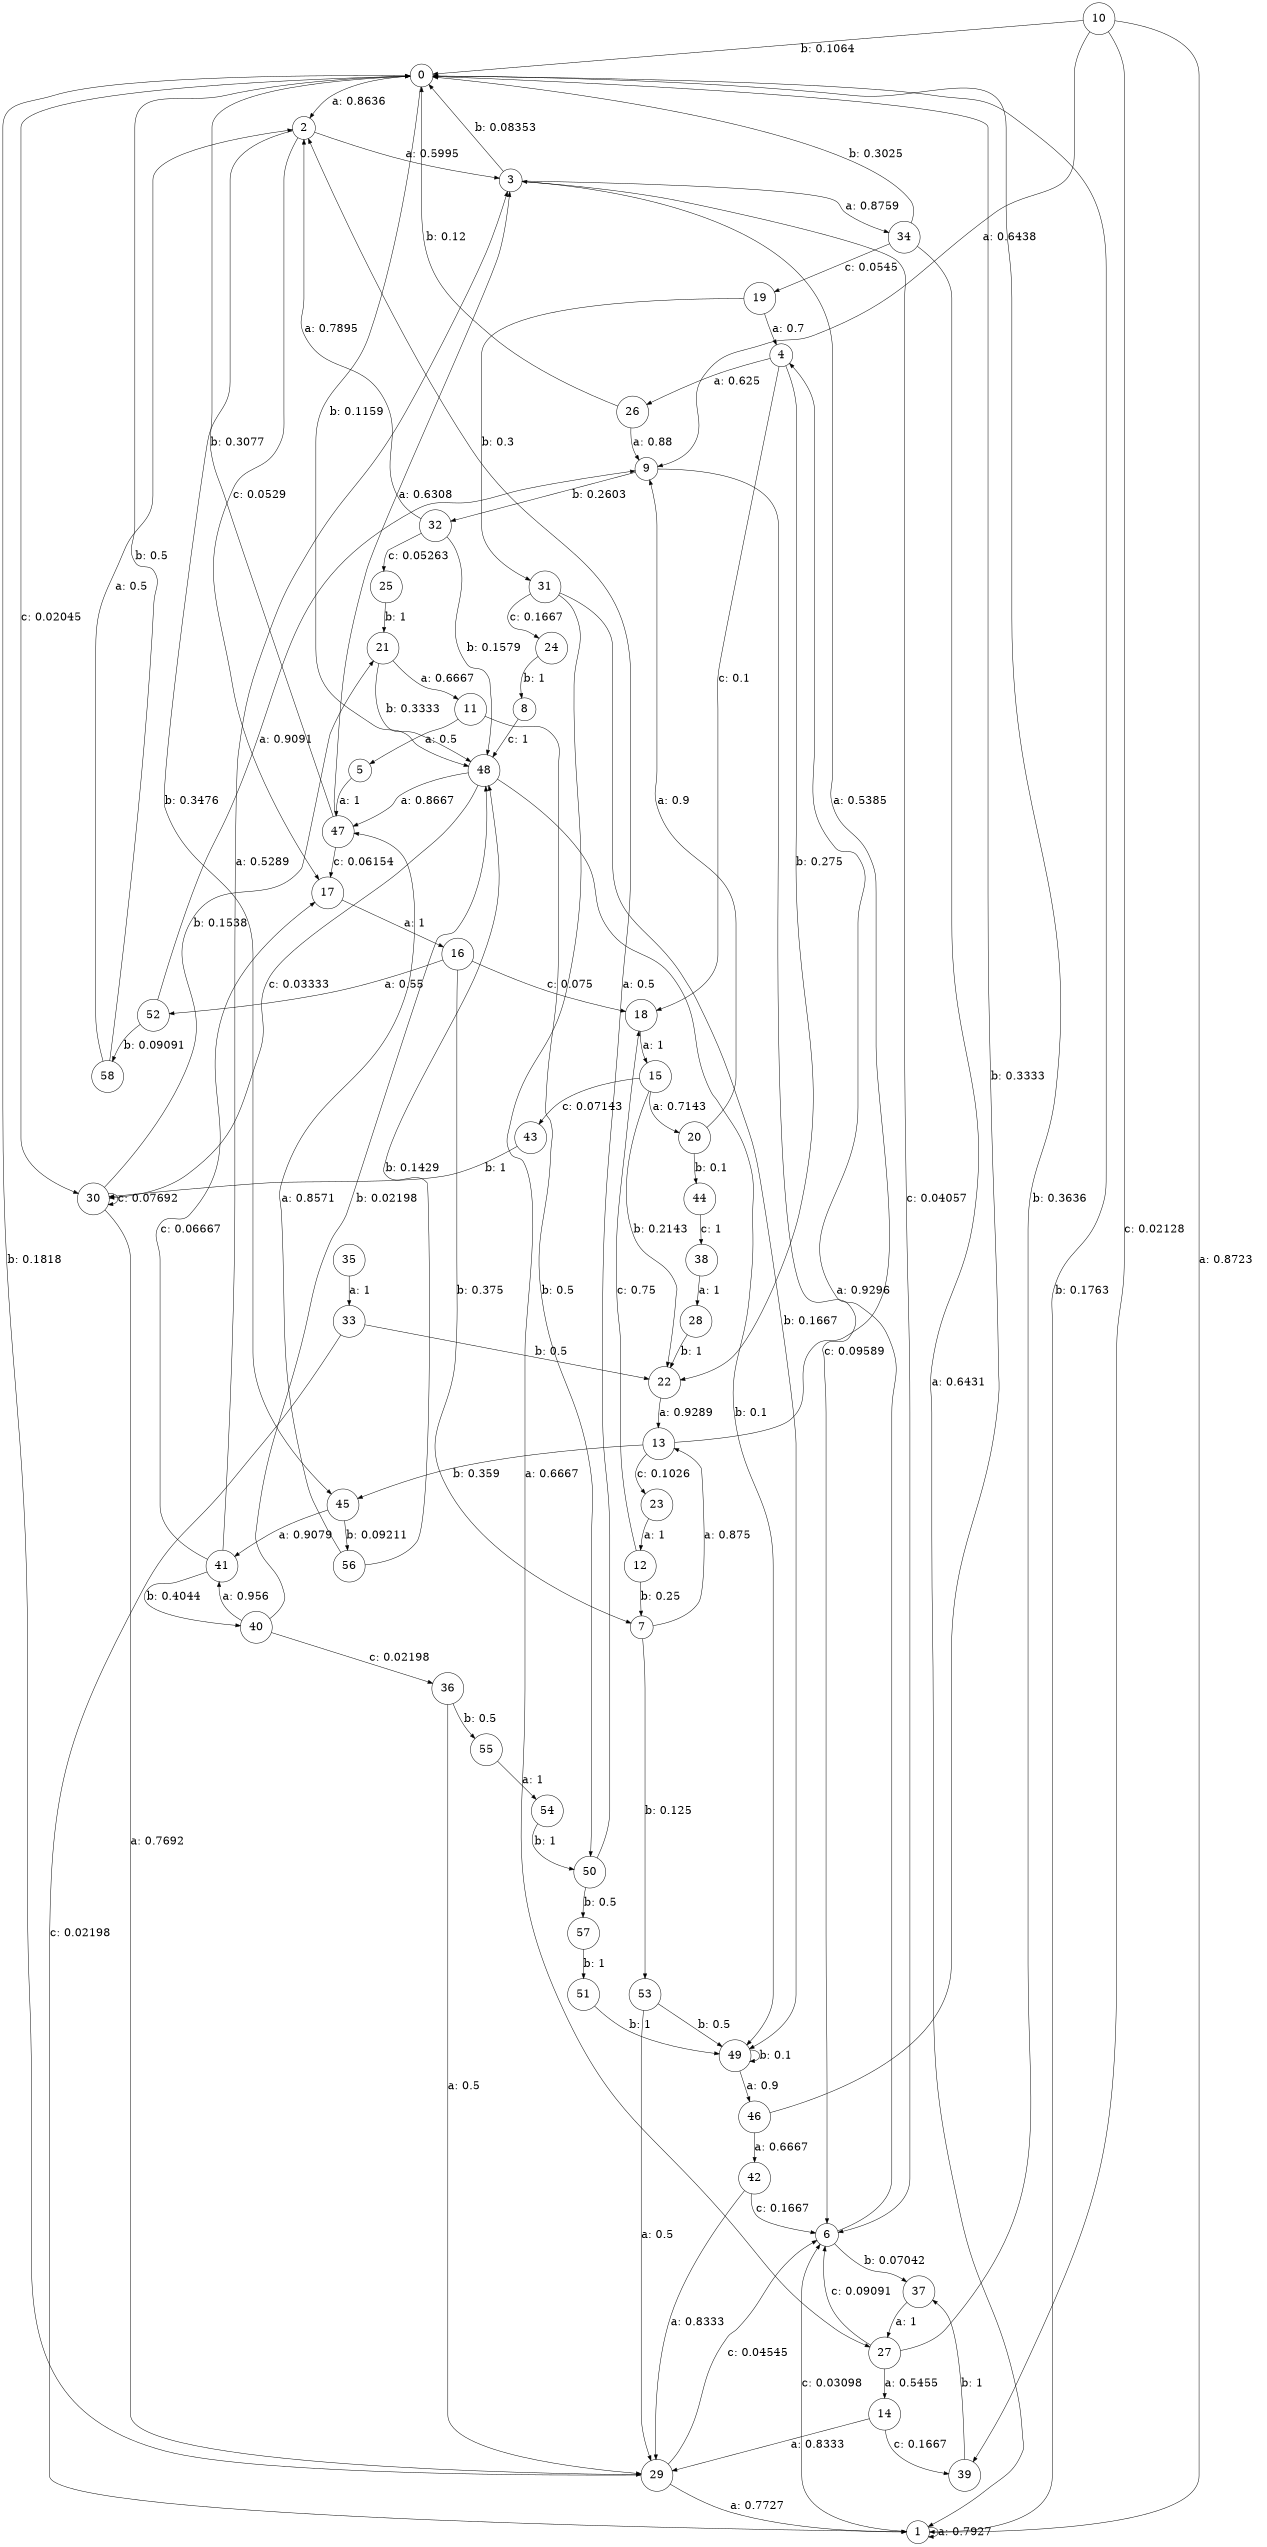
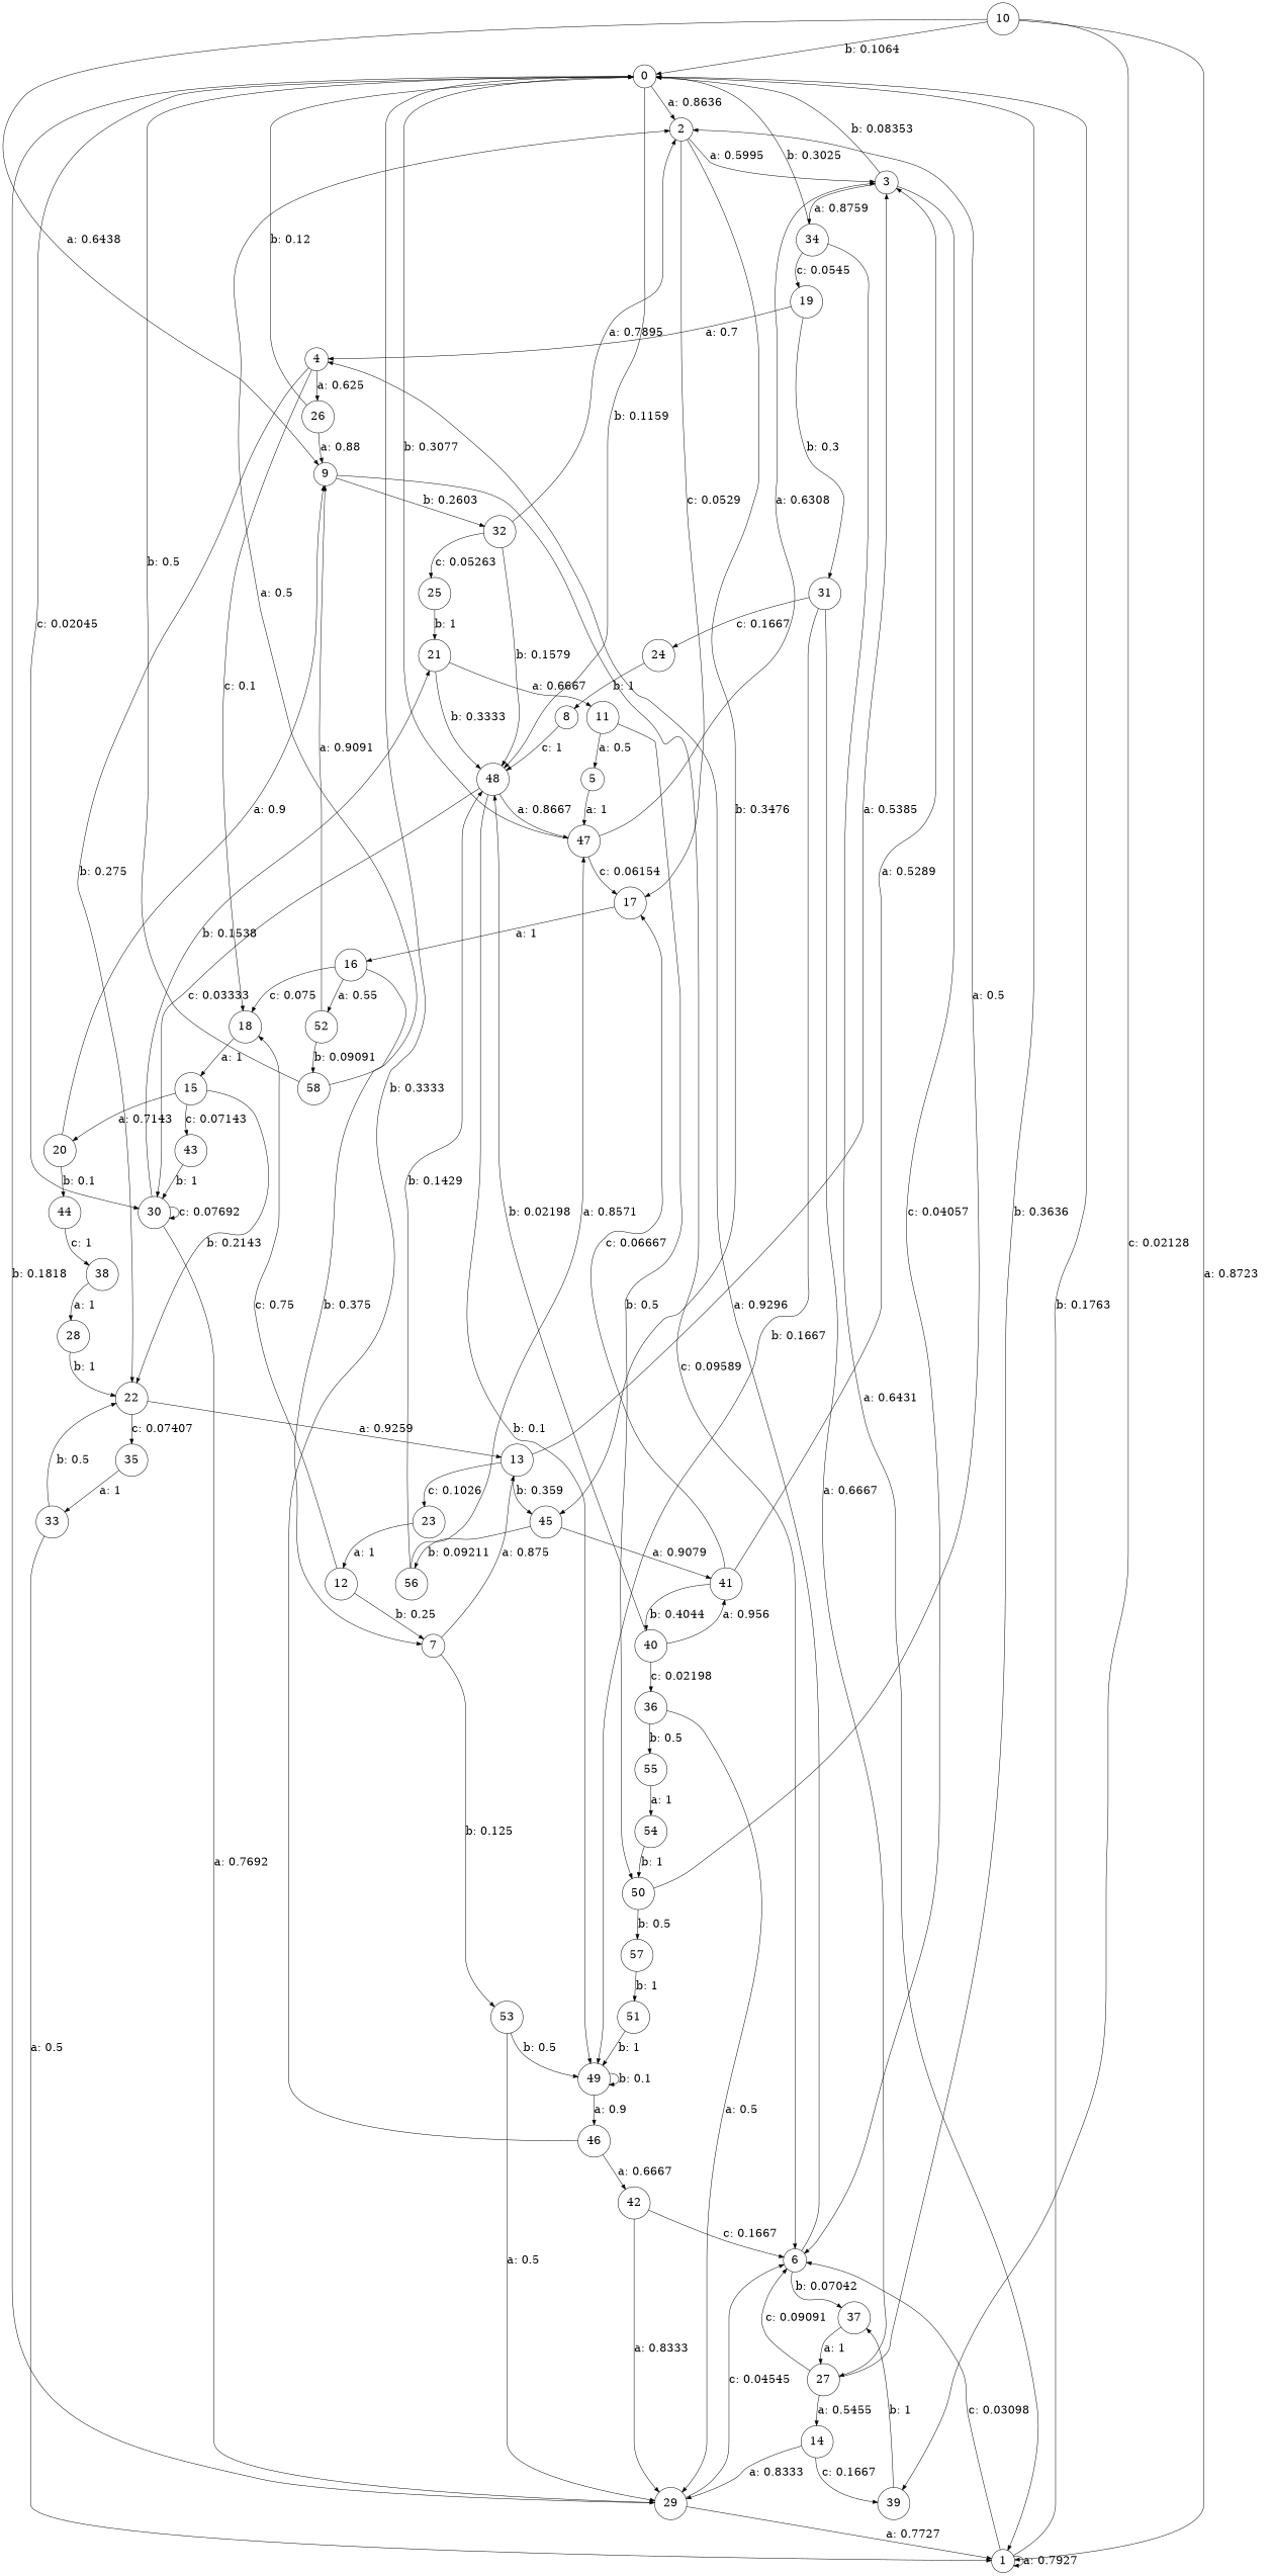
  digraph {
    node [fontsize=24 shape=circle]
    edge [fontsize=24]
    0
    2
    48
    30
    3
    45
    17
    47
    49
    29
    21
    6
    34
    41
    56
    16
    46
    1
    11
    4
    37
    26
    22
    18
    27
    19
    40
    7
    52
    31
    9
    13
    35
    15
    32
    23
    33
    20
    43
    5
    14
    53
    12
    8
    10
    39
    25
    50
    57
    51
    44
    38
    58
    24
    28
    42
    36
    55
    54
    0 -> 2 [label="a: 0.8636   "]
    0 -> 48 [label="b: 0.1159   "]
    0 -> 30 [label="c: 0.02045  "]
    2 -> 3 [label="a: 0.5995   "]
    2 -> 45 [label="b: 0.3476   "]
    2 -> 17 [label="c: 0.0529   "]
    48 -> 30 [label="c: 0.03333  "]
    48 -> 47 [label="a: 0.8667   "]
    48 -> 49 [label="b: 0.1      "]
    30 -> 30 [label="c: 0.07692  "]
    30 -> 29 [label="a: 0.7692   "]
    30 -> 21 [label="b: 0.1538   "]
    3 -> 0 [label="b: 0.08353  "]
    3 -> 6 [label="c: 0.04057  "]
    3 -> 34 [label="a: 0.8759   "]
    45 -> 41 [label="a: 0.9079   "]
    45 -> 56 [label="b: 0.09211  "]
    17 -> 16 [label="a: 1        "]
    47 -> 0 [label="b: 0.3077   "]
    47 -> 3 [label="a: 0.6308   "]
    47 -> 17 [label="c: 0.06154  "]
    49 -> 49 [label="b: 0.1      "]
    49 -> 46 [label="a: 0.9      "]
    29 -> 0 [label="b: 0.1818   "]
    29 -> 6 [label="c: 0.04545  "]
    29 -> 1 [label="a: 0.7727   "]
    21 -> 48 [label="b: 0.3333   "]
    21 -> 11 [label="a: 0.6667   "]
    6 -> 4 [label="a: 0.9296   "]
    6 -> 37 [label="b: 0.07042  "]
    34 -> 0 [label="b: 0.3025   "]
    34 -> 1 [label="a: 0.6431   "]
    34 -> 19 [label="c: 0.0545   "]
    41 -> 3 [label="a: 0.5289   "]
    41 -> 17 [label="c: 0.06667  "]
    41 -> 40 [label="b: 0.4044   "]
    56 -> 48 [label="b: 0.1429   "]
    56 -> 47 [label="a: 0.8571   "]
    16 -> 18 [label="c: 0.075    "]
    16 -> 7 [label="b: 0.375    "]
    16 -> 52 [label="a: 0.55     "]
    46 -> 0 [label="b: 0.3333   "]
    46 -> 42 [label="a: 0.6667   "]
    1 -> 0 [label="b: 0.1763   "]
    1 -> 6 [label="c: 0.03098  "]
    1 -> 1 [label="a: 0.7927   "]
    11 -> 5 [label="a: 0.5      "]
    11 -> 50 [label="b: 0.5      "]
    4 -> 26 [label="a: 0.625    "]
    4 -> 22 [label="b: 0.275    "]
    4 -> 18 [label="c: 0.1      "]
    37 -> 27 [label="a: 1        "]
    26 -> 0 [label="b: 0.12     "]
    26 -> 9 [label="a: 0.88     "]
-   22 -> 13 [label="a: 0.9289   "]
+   22 -> 13 [label="a: 0.9259   "]
+   22 -> 35 [label="c: 0.07407  "]
    18 -> 15 [label="a: 1        "]
    27 -> 0 [label="b: 0.3636   "]
    27 -> 6 [label="c: 0.09091  "]
    27 -> 14 [label="a: 0.5455   "]
    19 -> 4 [label="a: 0.7      "]
    19 -> 31 [label="b: 0.3      "]
    40 -> 48 [label="b: 0.02198  "]
    40 -> 41 [label="a: 0.956    "]
    40 -> 36 [label="c: 0.02198  "]
    7 -> 13 [label="a: 0.875    "]
    7 -> 53 [label="b: 0.125    "]
    52 -> 9 [label="a: 0.9091   "]
    52 -> 58 [label="b: 0.09091  "]
    31 -> 49 [label="b: 0.1667   "]
    31 -> 27 [label="a: 0.6667   "]
    31 -> 24 [label="c: 0.1667   "]
    9 -> 6 [label="c: 0.09589  "]
    9 -> 32 [label="b: 0.2603   "]
    13 -> 3 [label="a: 0.5385   "]
    13 -> 45 [label="b: 0.359    "]
    13 -> 23 [label="c: 0.1026   "]
    35 -> 33 [label="a: 1        "]
    15 -> 22 [label="b: 0.2143   "]
    15 -> 20 [label="a: 0.7143   "]
    15 -> 43 [label="c: 0.07143  "]
    32 -> 2 [label="a: 0.7895   "]
    32 -> 48 [label="b: 0.1579   "]
    32 -> 25 [label="c: 0.05263  "]
    23 -> 12 [label="a: 1        "]
-   33 -> 1 [label="c: 0.02198  "]
+   33 -> 1 [label="a: 0.5      "]
    33 -> 22 [label="b: 0.5      "]
    20 -> 9 [label="a: 0.9      "]
    20 -> 44 [label="b: 0.1      "]
    43 -> 30 [label="b: 1        "]
    5 -> 47 [label="a: 1        "]
    14 -> 29 [label="a: 0.8333   "]
    14 -> 39 [label="c: 0.1667   "]
    53 -> 49 [label="b: 0.5      "]
    53 -> 29 [label="a: 0.5      "]
    12 -> 18 [label="c: 0.75     "]
    12 -> 7 [label="b: 0.25     "]
    8 -> 48 [label="c: 1        "]
    10 -> 0 [label="b: 0.1064   "]
    10 -> 1 [label="a: 0.8723   "]
    10 -> 9 [label="a: 0.6438   "]
    10 -> 39 [label="c: 0.02128  "]
    39 -> 37 [label="b: 1        "]
    25 -> 21 [label="b: 1        "]
    50 -> 2 [label="a: 0.5      "]
    50 -> 57 [label="b: 0.5      "]
    57 -> 51 [label="b: 1        "]
    51 -> 49 [label="b: 1        "]
    44 -> 38 [label="c: 1        "]
    38 -> 28 [label="a: 1        "]
    58 -> 0 [label="b: 0.5      "]
    58 -> 2 [label="a: 0.5      "]
    24 -> 8 [label="b: 1        "]
    28 -> 22 [label="b: 1        "]
    42 -> 29 [label="a: 0.8333   "]
    42 -> 6 [label="c: 0.1667   "]
    36 -> 29 [label="a: 0.5      "]
    36 -> 55 [label="b: 0.5      "]
    55 -> 54 [label="a: 1        "]
    54 -> 50 [label="b: 1        "]
  }
